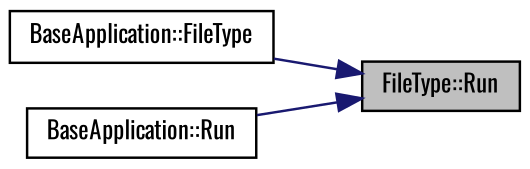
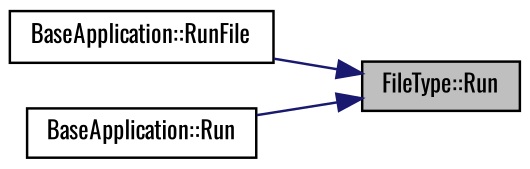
  digraph {
    fontname=Oswald
    rankdir=RL
    node [color=black fillcolor=white fontname=Oswald fontsize=10 shape=record style=filled]
    edge [color=midnightblue dir=back fontname=Oswald fontsize=10 labelfontname=Helvetica labelfontsize=10 style=solid]
    n1 [fillcolor=grey75 fontcolor=black height=0.2 label="FileType::Run" width=0.4]
-   n2 [height=0.2 label="BaseApplication::FileType" width=0.4]
+   n2 [height=0.2 label="BaseApplication::RunFile" width=0.4]
    n3 [height=0.2 label="BaseApplication::Run" width=0.4]
    n1 -> n2
    n1 -> n3
  }
